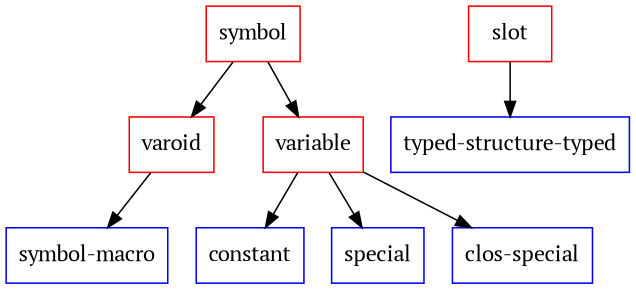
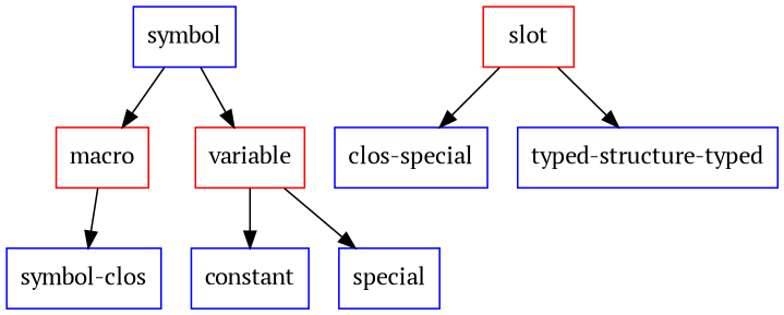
  strict digraph {
    fontname="PT Serif"
    rankdir=TD
    node [color=blue fontname="PT Serif" shape=box]
    edge [fontname="PT Serif"]
-   symbol [color=red]
-   varoid [color=red]
+   symbol
+   varoid [color=red label=macro]
    variable [color=red]
-   "symbol-macro"
+   "symbol-macro" [label="symbol-clos"]
    constant
    special
    slot [color=red]
    n8 [label="clos-special"]
    n9 [label="typed-structure-typed"]
    symbol -> varoid
    symbol -> variable
    varoid -> "symbol-macro"
    variable -> constant
    variable -> special
-   variable -> n8
+   slot -> n8
    slot -> n9
  }
